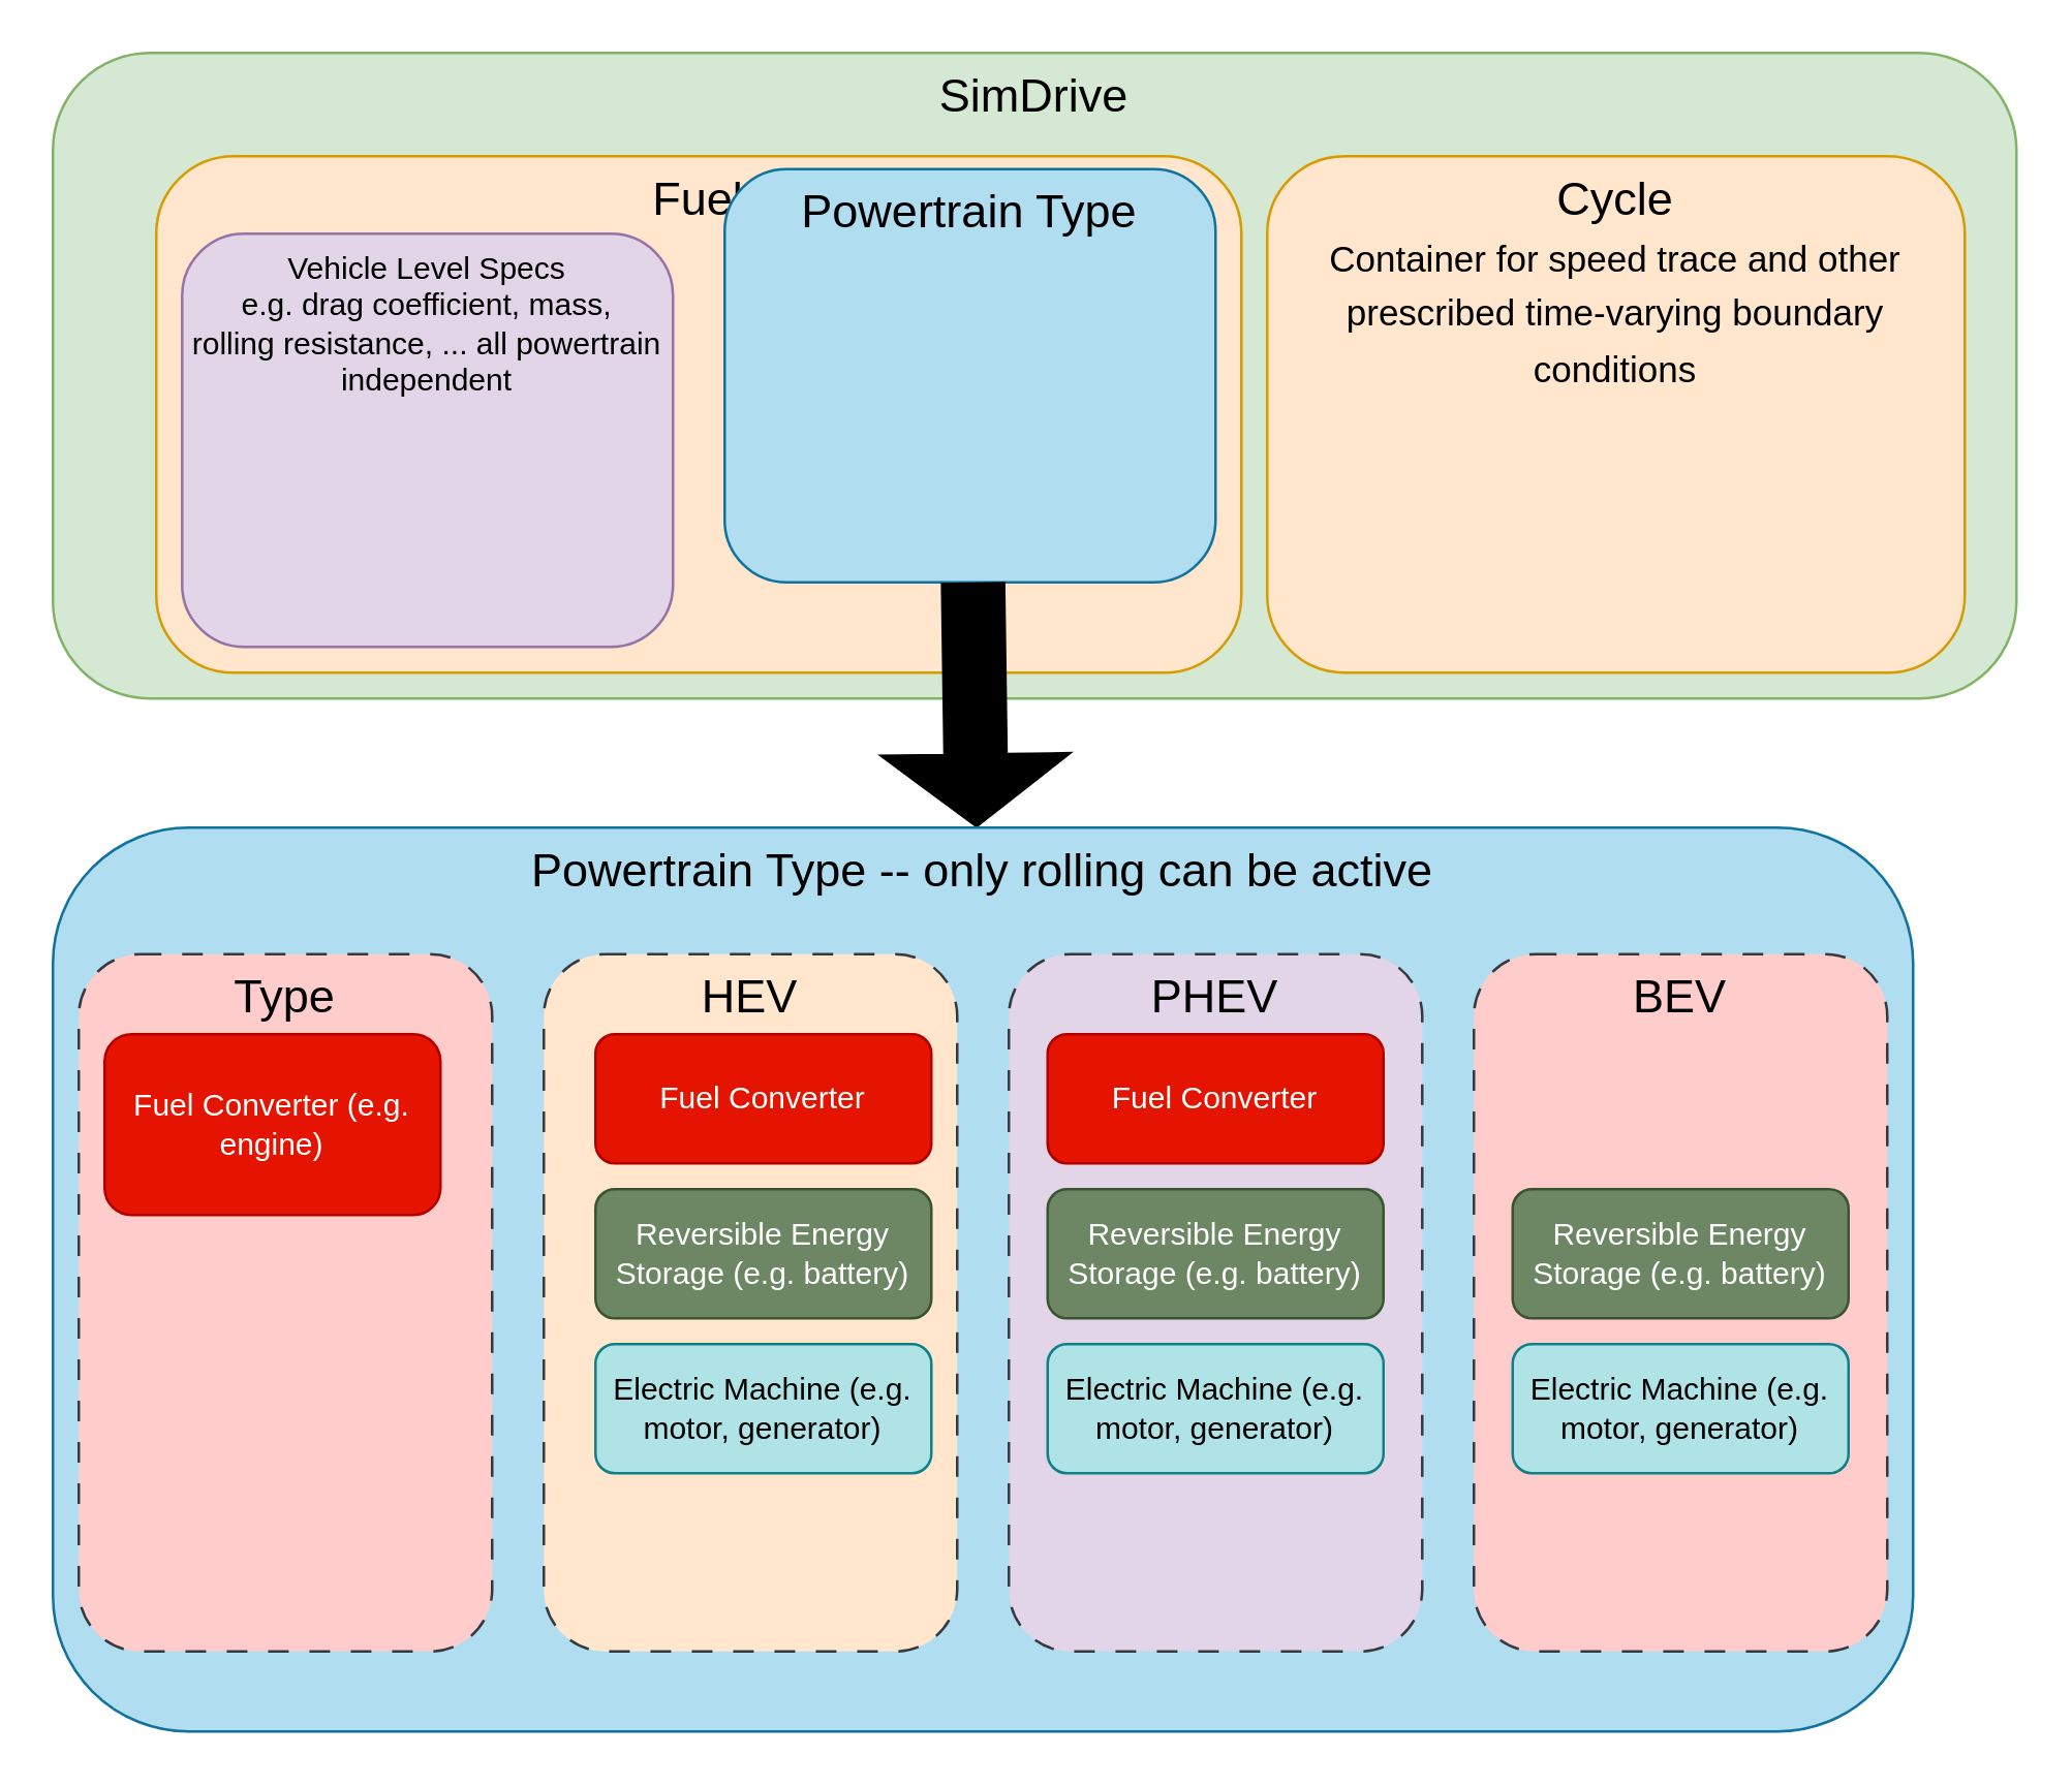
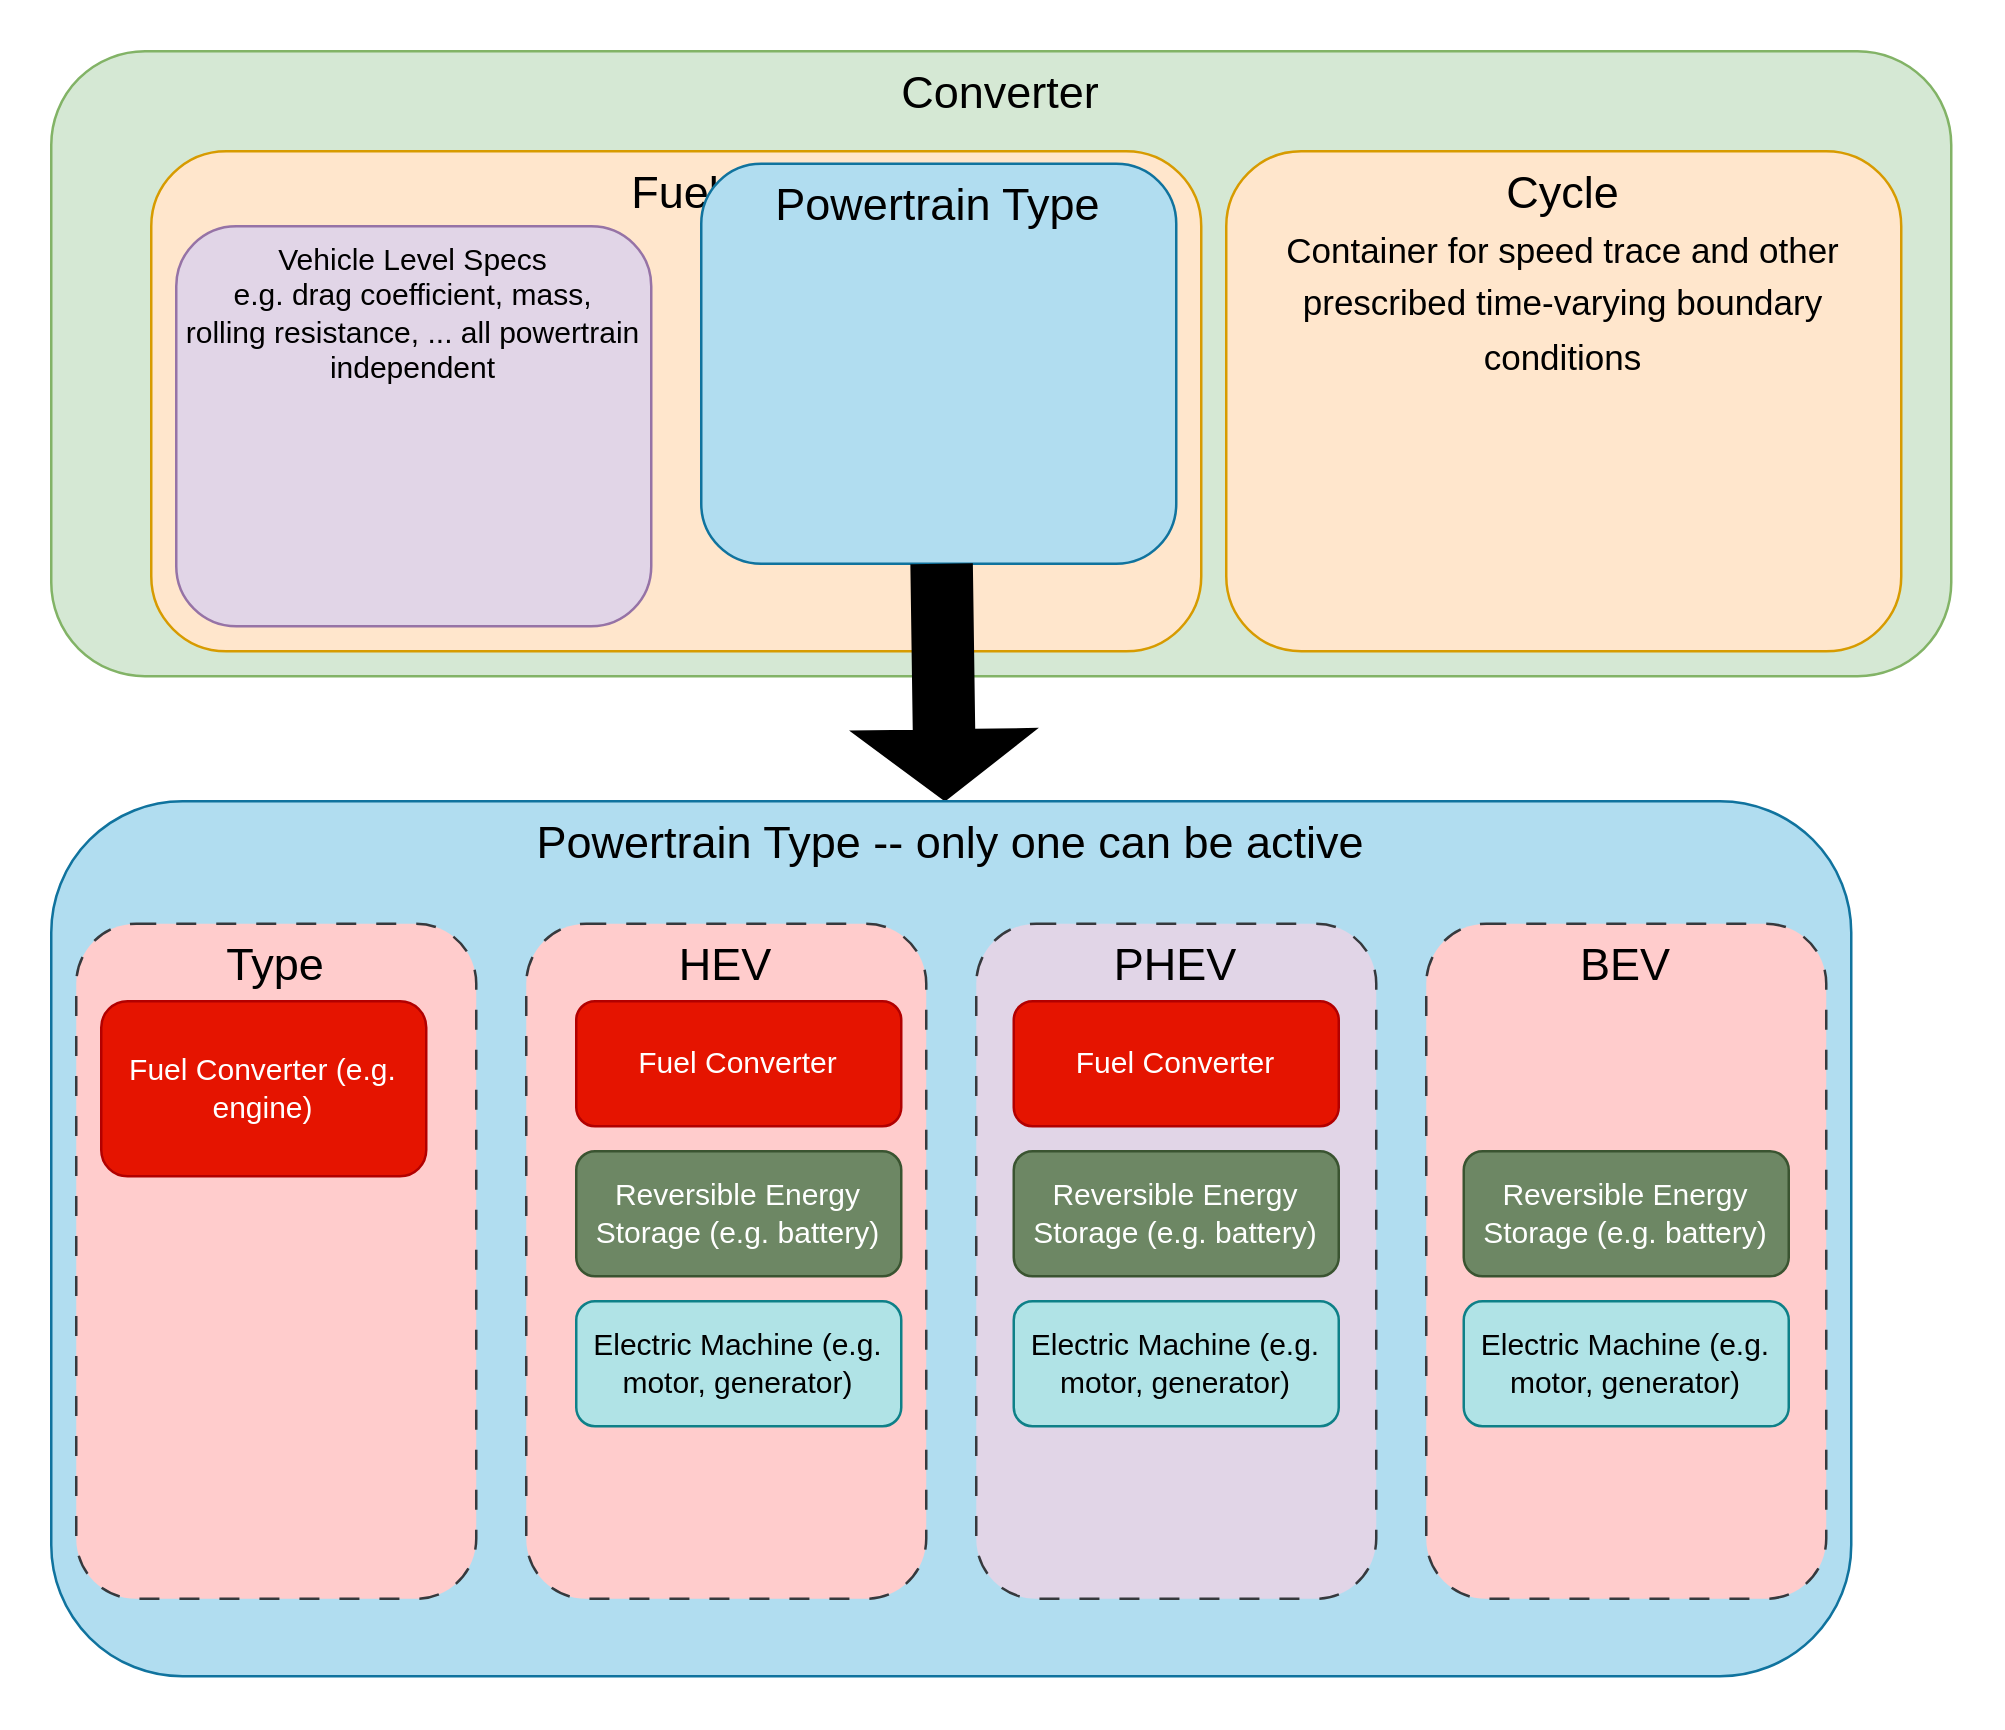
  <mxCell id="0" />
  <mxCell id="1" parent="0" />
- <mxCell id="2" value="&lt;font style=&quot;font-size: 18px;&quot;&gt;SimDrive&lt;/font&gt;" style="rounded=1;whiteSpace=wrap;html=1;fillColor=#d5e8d4;strokeColor=#82b366;verticalAlign=top;" vertex="1" parent="1"><mxGeometry x="20" y="20" width="760" height="250" as="geometry" /></mxCell>
+ <mxCell id="2" value="&lt;font style=&quot;font-size: 18px;&quot;&gt;Converter&lt;/font&gt;" style="rounded=1;whiteSpace=wrap;html=1;fillColor=#d5e8d4;strokeColor=#82b366;verticalAlign=top;" vertex="1" parent="1"><mxGeometry x="20" y="20" width="760" height="250" as="geometry" /></mxCell>
  <mxCell id="3" value="&lt;div style=&quot;font-size: 18px;&quot;&gt;Fuel&lt;/div&gt;&lt;div&gt;&lt;br&gt;&lt;/div&gt;" style="rounded=1;whiteSpace=wrap;html=1;fillColor=#ffe6cc;strokeColor=#d79b00;verticalAlign=top;fontSize=18;" vertex="1" parent="1"><mxGeometry x="60" y="60" width="420" height="200" as="geometry" /></mxCell>
  <mxCell id="4" value="&lt;div&gt;Vehicle Level Specs&lt;/div&gt;&lt;div&gt;e.g. drag coefficient, mass, &lt;br&gt;&lt;/div&gt;rolling resistance, ... all powertrain independent" style="rounded=1;whiteSpace=wrap;html=1;fillColor=#e1d5e7;strokeColor=#9673a6;verticalAlign=top;" vertex="1" parent="1"><mxGeometry x="70" y="90" width="190" height="160" as="geometry" /></mxCell>
  <mxCell id="5" value="Powertrain Type" style="rounded=1;whiteSpace=wrap;html=1;fillColor=#b1ddf0;strokeColor=#10739e;verticalAlign=top;fontSize=18;" vertex="1" parent="1"><mxGeometry x="280" y="65" width="190" height="160" as="geometry" /></mxCell>
  <mxCell id="6" value="&lt;div style=&quot;font-size: 18px;&quot;&gt;Cycle&lt;/div&gt;&lt;font style=&quot;font-size: 14px;&quot;&gt;Container for speed trace and other prescribed time-varying boundary conditions&lt;/font&gt;" style="rounded=1;whiteSpace=wrap;html=1;fillColor=#ffe6cc;strokeColor=#d79b00;verticalAlign=top;fontSize=18;" vertex="1" parent="1"><mxGeometry x="490" y="60" width="270" height="200" as="geometry" /></mxCell>
  <mxCell id="7" value="" style="shape=flexArrow;endArrow=classic;html=1;rounded=0;endWidth=48;endSize=8.94;width=24;fillColor=#000000;strokeColor=#000000;" edge="1" parent="1" source="5" target="8"><mxGeometry width="50" height="50" relative="1" as="geometry"><mxPoint x="375" y="230" as="sourcePoint" /><mxPoint x="375" y="380" as="targetPoint" /></mxGeometry></mxCell>
- <mxCell id="8" value="Powertrain Type -- only rolling can be active" style="rounded=1;whiteSpace=wrap;html=1;fillColor=#b1ddf0;strokeColor=#10739e;verticalAlign=top;fontSize=18;" vertex="1" parent="1"><mxGeometry x="20" y="320" width="720" height="350" as="geometry" /></mxCell>
+ <mxCell id="8" value="Powertrain Type -- only one can be active" style="rounded=1;whiteSpace=wrap;html=1;fillColor=#b1ddf0;strokeColor=#10739e;verticalAlign=top;fontSize=18;" vertex="1" parent="1"><mxGeometry x="20" y="320" width="720" height="350" as="geometry" /></mxCell>
  <mxCell id="9" value="Type" style="rounded=1;whiteSpace=wrap;html=1;dashed=1;dashPattern=8 8;fillColor=#ffcccc;strokeColor=#36393d;verticalAlign=top;fontSize=18;" vertex="1" parent="1"><mxGeometry x="30" y="369" width="160" height="270" as="geometry" /></mxCell>
- <mxCell id="10" value="HEV" style="rounded=1;whiteSpace=wrap;html=1;dashed=1;dashPattern=8 8;fillColor=#ffe6cc;strokeColor=#36393d;verticalAlign=top;fontSize=18;" vertex="1" parent="1"><mxGeometry x="210" y="369" width="160" height="270" as="geometry" /></mxCell>
+ <mxCell id="10" value="HEV" style="rounded=1;whiteSpace=wrap;html=1;dashed=1;dashPattern=8 8;fillColor=#ffcccc;strokeColor=#36393d;verticalAlign=top;fontSize=18;" vertex="1" parent="1"><mxGeometry x="210" y="369" width="160" height="270" as="geometry" /></mxCell>
  <mxCell id="11" value="PHEV" style="rounded=1;whiteSpace=wrap;html=1;dashed=1;dashPattern=8 8;fillColor=#e1d5e7;strokeColor=#36393d;verticalAlign=top;fontSize=18;" vertex="1" parent="1"><mxGeometry x="390" y="369" width="160" height="270" as="geometry" /></mxCell>
  <mxCell id="12" value="BEV" style="rounded=1;whiteSpace=wrap;html=1;dashed=1;dashPattern=8 8;fillColor=#ffcccc;strokeColor=#36393d;verticalAlign=top;fontSize=18;" vertex="1" parent="1"><mxGeometry x="570" y="369" width="160" height="270" as="geometry" /></mxCell>
  <mxCell id="13" value="Fuel Converter (e.g. engine)" style="rounded=1;whiteSpace=wrap;html=1;fillColor=#e51400;fontColor=#ffffff;strokeColor=#B20000;" vertex="1" parent="1"><mxGeometry x="40" y="400" width="130" height="70" as="geometry" /></mxCell>
  <mxCell id="14" value="&lt;div&gt;Fuel Converter&lt;/div&gt;" style="rounded=1;whiteSpace=wrap;html=1;fillColor=#e51400;fontColor=#ffffff;strokeColor=#B20000;" vertex="1" parent="1"><mxGeometry x="230" y="400" width="130" height="50" as="geometry" /></mxCell>
  <mxCell id="15" value="Fuel Converter" style="rounded=1;whiteSpace=wrap;html=1;fillColor=#e51400;fontColor=#ffffff;strokeColor=#B20000;" vertex="1" parent="1"><mxGeometry x="405" y="400" width="130" height="50" as="geometry" /></mxCell>
  <mxCell id="16" value="Reversible Energy Storage (e.g. battery)" style="rounded=1;whiteSpace=wrap;html=1;fillColor=#6d8764;fontColor=#ffffff;strokeColor=#3A5431;" vertex="1" parent="1"><mxGeometry x="230" y="460" width="130" height="50" as="geometry" /></mxCell>
  <mxCell id="17" value="Reversible Energy Storage (e.g. battery)" style="rounded=1;whiteSpace=wrap;html=1;fillColor=#6d8764;fontColor=#ffffff;strokeColor=#3A5431;" vertex="1" parent="1"><mxGeometry x="405" y="460" width="130" height="50" as="geometry" /></mxCell>
  <mxCell id="18" value="Reversible Energy Storage (e.g. battery)" style="rounded=1;whiteSpace=wrap;html=1;fillColor=#6d8764;fontColor=#ffffff;strokeColor=#3A5431;" vertex="1" parent="1"><mxGeometry x="585" y="460" width="130" height="50" as="geometry" /></mxCell>
  <mxCell id="19" value="Electric Machine (e.g. motor, generator)" style="rounded=1;whiteSpace=wrap;html=1;fillColor=#b0e3e6;strokeColor=#0e8088;" vertex="1" parent="1"><mxGeometry x="230" y="520" width="130" height="50" as="geometry" /></mxCell>
  <mxCell id="20" value="Electric Machine (e.g. motor, generator)" style="rounded=1;whiteSpace=wrap;html=1;fillColor=#b0e3e6;strokeColor=#0e8088;" vertex="1" parent="1"><mxGeometry x="405" y="520" width="130" height="50" as="geometry" /></mxCell>
  <mxCell id="21" value="Electric Machine (e.g. motor, generator)" style="rounded=1;whiteSpace=wrap;html=1;fillColor=#b0e3e6;strokeColor=#0e8088;" vertex="1" parent="1"><mxGeometry x="585" y="520" width="130" height="50" as="geometry" /></mxCell>
